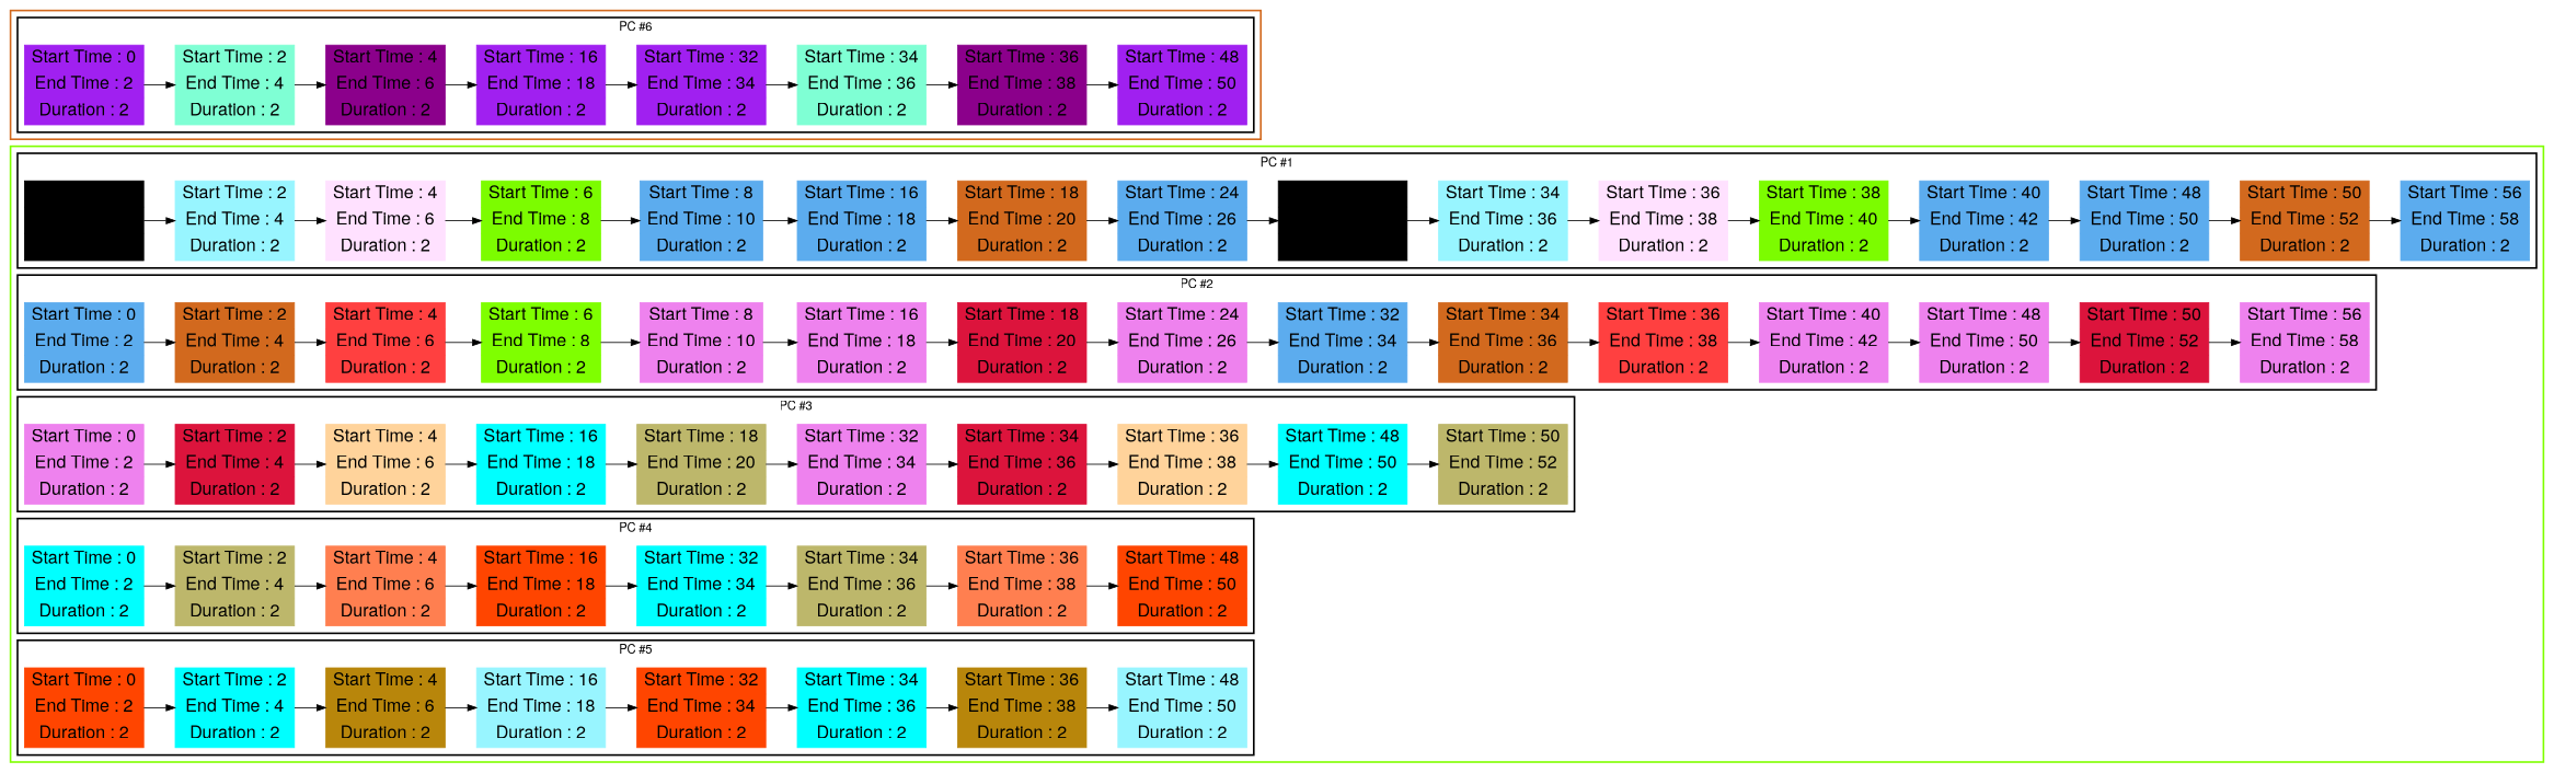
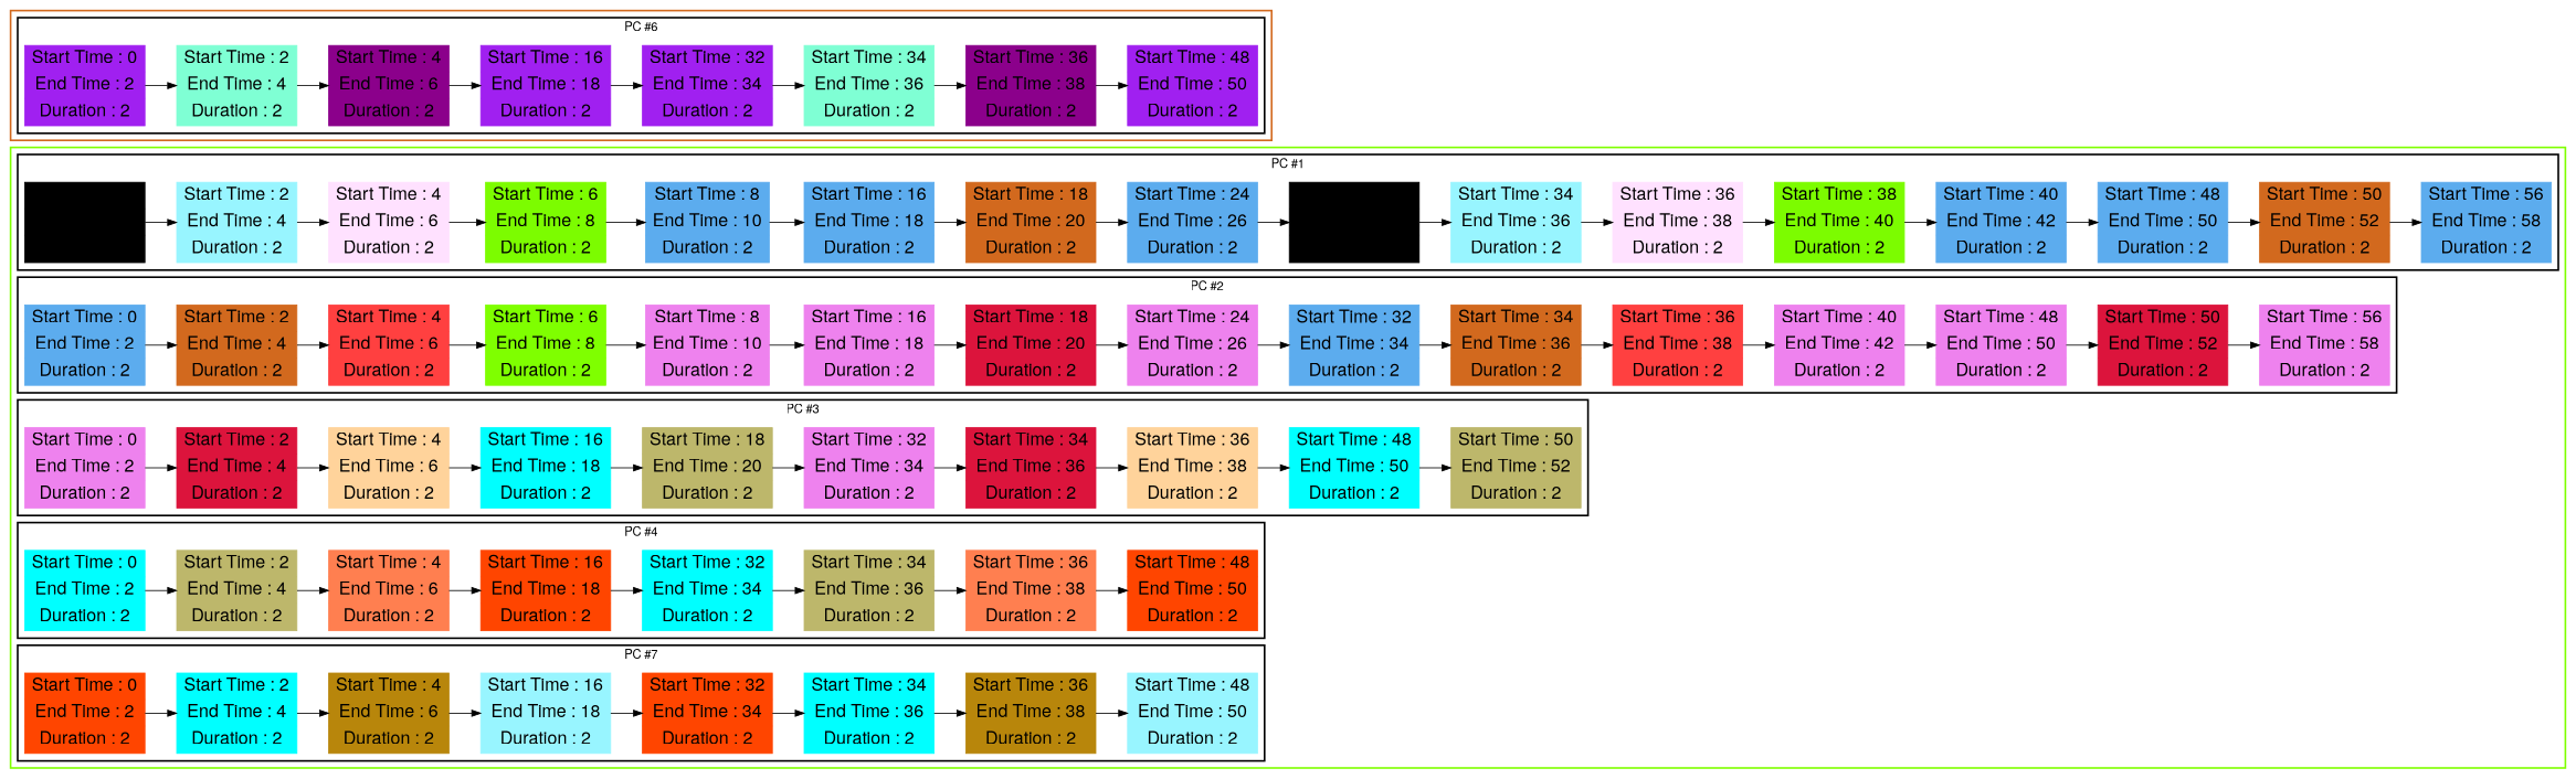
  digraph {
    fontname="Helvetica,Arial,sans-serif"
    rankdir=LR
    node [color=steelblue2 fontname="Helvetica,Arial,sans-serif" fontsize=20 shape=record style=filled]
    edge [fontname="Helvetica,Arial,sans-serif"]
    n1 [color=cornflower label="Start Time : 0 | End Time : 2 | Duration : 2"]
    n2 [color=cadetblue1 label="Start Time : 2 | End Time : 4 | Duration : 2"]
    n3 [color=thistle1 label="Start Time : 4 | End Time : 6 | Duration : 2"]
    n4 [color=lawngreen label="Start Time : 6 | End Time : 8 | Duration : 2"]
    n5 [label="Start Time : 8 | End Time : 10 | Duration : 2"]
    n6 [label="Start Time : 16 | End Time : 18 | Duration : 2"]
    n7 [color=chocolate label="Start Time : 18 | End Time : 20 | Duration : 2"]
    n8 [label="Start Time : 24 | End Time : 26 | Duration : 2"]
    n9 [color=cornflower label="Start Time : 32 | End Time : 34 | Duration : 2"]
    n10 [color=cadetblue1 label="Start Time : 34 | End Time : 36 | Duration : 2"]
    n11 [color=thistle1 label="Start Time : 36 | End Time : 38 | Duration : 2"]
    n12 [color=lawngreen label="Start Time : 38 | End Time : 40 | Duration : 2"]
    n13 [label="Start Time : 40 | End Time : 42 | Duration : 2"]
    n14 [label="Start Time : 48 | End Time : 50 | Duration : 2"]
    n15 [color=chocolate label="Start Time : 50 | End Time : 52 | Duration : 2"]
    n16 [label="Start Time : 56 | End Time : 58 | Duration : 2"]
    n17 [label="Start Time : 0 | End Time : 2 | Duration : 2"]
    n18 [color=chocolate label="Start Time : 2 | End Time : 4 | Duration : 2"]
    n19 [color=brown1 label="Start Time : 4 | End Time : 6 | Duration : 2"]
    n20 [color=chartreuse label="Start Time : 6 | End Time : 8 | Duration : 2"]
    n21 [color=violet label="Start Time : 8 | End Time : 10 | Duration : 2"]
    n22 [color=violet label="Start Time : 16 | End Time : 18 | Duration : 2"]
    n23 [color=crimson label="Start Time : 18 | End Time : 20 | Duration : 2"]
    n24 [color=violet label="Start Time : 24 | End Time : 26 | Duration : 2"]
    n25 [label="Start Time : 32 | End Time : 34 | Duration : 2"]
    n26 [color=chocolate label="Start Time : 34 | End Time : 36 | Duration : 2"]
    n27 [color=brown1 label="Start Time : 36 | End Time : 38 | Duration : 2"]
    n28 [color=violet label="Start Time : 40 | End Time : 42 | Duration : 2"]
    n29 [color=violet label="Start Time : 48 | End Time : 50 | Duration : 2"]
    n30 [color=crimson label="Start Time : 50 | End Time : 52 | Duration : 2"]
    n31 [color=violet label="Start Time : 56 | End Time : 58 | Duration : 2"]
    n32 [color=violet label="Start Time : 0 | End Time : 2 | Duration : 2"]
    n33 [color=crimson label="Start Time : 2 | End Time : 4 | Duration : 2"]
    n34 [color=burlywood1 label="Start Time : 4 | End Time : 6 | Duration : 2"]
    n35 [color=aqua label="Start Time : 16 | End Time : 18 | Duration : 2"]
    n36 [color=darkkhaki label="Start Time : 18 | End Time : 20 | Duration : 2"]
    n37 [color=violet label="Start Time : 32 | End Time : 34 | Duration : 2"]
    n38 [color=crimson label="Start Time : 34 | End Time : 36 | Duration : 2"]
    n39 [color=burlywood1 label="Start Time : 36 | End Time : 38 | Duration : 2"]
    n40 [color=aqua label="Start Time : 48 | End Time : 50 | Duration : 2"]
    n41 [color=darkkhaki label="Start Time : 50 | End Time : 52 | Duration : 2"]
    n42 [color=aqua label="Start Time : 0 | End Time : 2 | Duration : 2"]
    n43 [color=darkkhaki label="Start Time : 2 | End Time : 4 | Duration : 2"]
    n44 [color=coral label="Start Time : 4 | End Time : 6 | Duration : 2"]
    n45 [color=orangered1 label="Start Time : 16 | End Time : 18 | Duration : 2"]
    n46 [color=aqua label="Start Time : 32 | End Time : 34 | Duration : 2"]
    n47 [color=darkkhaki label="Start Time : 34 | End Time : 36 | Duration : 2"]
    n48 [color=coral label="Start Time : 36 | End Time : 38 | Duration : 2"]
    n49 [color=orangered1 label="Start Time : 48 | End Time : 50 | Duration : 2"]
    n50 [color=orangered1 label="Start Time : 0 | End Time : 2 | Duration : 2"]
    n51 [color=cyan label="Start Time : 2 | End Time : 4 | Duration : 2"]
    n52 [color=darkgoldenrod label="Start Time : 4 | End Time : 6 | Duration : 2"]
    n53 [color=cadetblue1 label="Start Time : 16 | End Time : 18 | Duration : 2"]
    n54 [color=orangered1 label="Start Time : 32 | End Time : 34 | Duration : 2"]
    n55 [color=cyan label="Start Time : 34 | End Time : 36 | Duration : 2"]
    n56 [color=darkgoldenrod label="Start Time : 36 | End Time : 38 | Duration : 2"]
    n57 [color=cadetblue1 label="Start Time : 48 | End Time : 50 | Duration : 2"]
    n58 [color=x11purple label="Start Time : 0 | End Time : 2 | Duration : 2"]
    n59 [color=aquamarine label="Start Time : 2 | End Time : 4 | Duration : 2"]
    n60 [color=darkmagenta label="Start Time : 4 | End Time : 6 | Duration : 2"]
    n61 [color=x11purple label="Start Time : 16 | End Time : 18 | Duration : 2"]
    n62 [color=x11purple label="Start Time : 32 | End Time : 34 | Duration : 2"]
    n63 [color=aquamarine label="Start Time : 34 | End Time : 36 | Duration : 2"]
    n64 [color=darkmagenta label="Start Time : 36 | End Time : 38 | Duration : 2"]
    n65 [color=x11purple label="Start Time : 48 | End Time : 50 | Duration : 2"]
    subgraph cluster_1 {
      color=chartreuse
      style=bold
      subgraph cluster_2 {
        color=black
        label="PC #1"
        style=bold
        n1
        n2
        n3
        n4
        n5
        n6
        n7
        n8
        n9
        n10
        n11
        n12
        n13
        n14
        n15
        n16
      }
      subgraph cluster_3 {
        color=black
        label="PC #2"
        style=bold
        n17
        n18
        n19
        n20
        n21
        n22
        n23
        n24
        n25
        n26
        n27
        n28
        n29
        n30
        n31
      }
      subgraph cluster_4 {
        color=black
        label="PC #3"
        style=bold
        n32
        n33
        n34
        n35
        n36
        n37
        n38
        n39
        n40
        n41
      }
      subgraph cluster_5 {
        color=black
        label="PC #4"
        style=bold
        n42
        n43
        n44
        n45
        n46
        n47
        n48
        n49
      }
      subgraph cluster_6 {
        color=black
-       label="PC #5"
+       label="PC #7"
        style=bold
        n50
        n51
        n52
        n53
        n54
        n55
        n56
        n57
      }
    }
    subgraph cluster_7 {
      color=chocolate
      style=bold
      subgraph cluster_8 {
        color=black
        label="PC #6"
        style=bold
        n58
        n59
        n60
        n61
        n62
        n63
        n64
        n65
      }
    }
    n1 -> n2
    n2 -> n3
    n3 -> n4
    n4 -> n5
    n5 -> n6
    n6 -> n7
    n7 -> n8
    n8 -> n9
    n9 -> n10
    n10 -> n11
    n11 -> n12
    n12 -> n13
    n13 -> n14
    n14 -> n15
    n15 -> n16
    n17 -> n18
    n18 -> n19
    n19 -> n20
    n20 -> n21
    n21 -> n22
    n22 -> n23
    n23 -> n24
    n24 -> n25
    n25 -> n26
    n26 -> n27
    n27 -> n28
    n28 -> n29
    n29 -> n30
    n30 -> n31
    n32 -> n33
    n33 -> n34
    n34 -> n35
    n35 -> n36
    n36 -> n37
    n37 -> n38
    n38 -> n39
    n39 -> n40
    n40 -> n41
    n42 -> n43
    n43 -> n44
    n44 -> n45
    n45 -> n46
    n46 -> n47
    n47 -> n48
    n48 -> n49
    n50 -> n51
    n51 -> n52
    n52 -> n53
    n53 -> n54
    n54 -> n55
    n55 -> n56
    n56 -> n57
    n58 -> n59
    n59 -> n60
    n60 -> n61
    n61 -> n62
    n62 -> n63
    n63 -> n64
    n64 -> n65
  }
